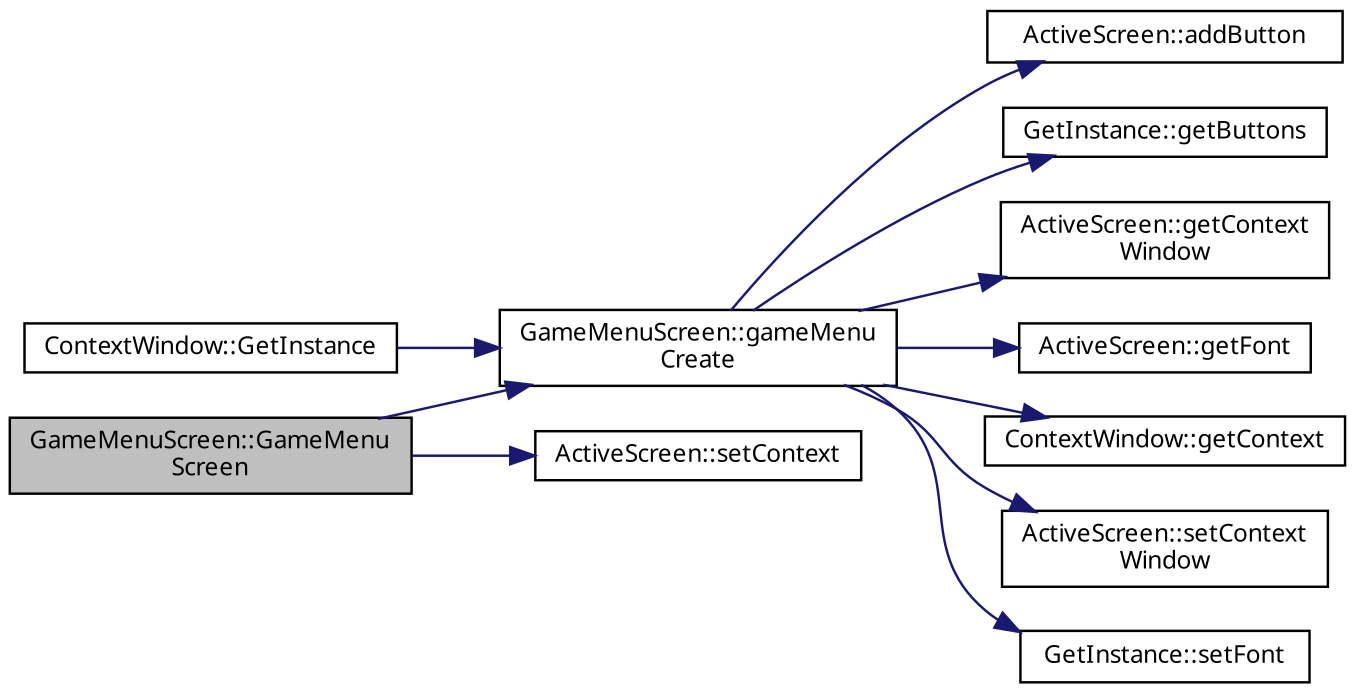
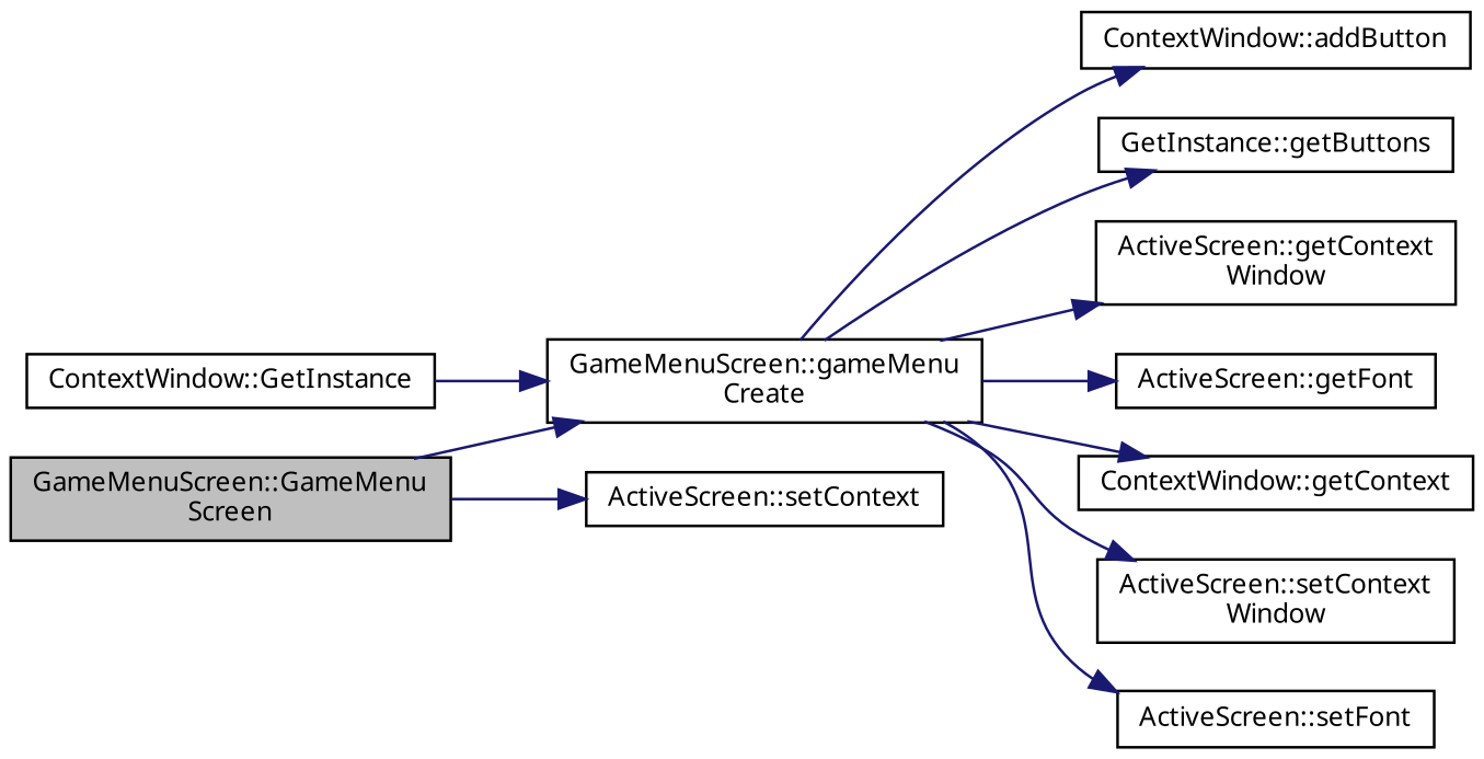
  digraph {
    fontname="Noto Sans"
    rankdir=LR
    node [color=black fillcolor=white fontname="Noto Sans" fontsize=10 shape=record style=filled]
    edge [color=midnightblue fontname="Noto Sans" fontsize=10 labelfontname=Helvetica labelfontsize=10 style=solid]
    n1 [fillcolor=grey75 fontcolor=black height=0.2 label="GameMenuScreen::GameMenu\lScreen" width=0.4]
    n2 [height=0.2 label="GameMenuScreen::gameMenu\lCreate" width=0.4]
    n3 [height=0.2 label="ActiveScreen::setContext" width=0.4]
-   n4 [height=0.2 label="ActiveScreen::addButton" width=0.4]
+   n4 [height=0.2 label="ContextWindow::addButton" width=0.4]
    n5 [height=0.2 label="GetInstance::getButtons" width=0.4]
    n6 [height=0.2 label="ActiveScreen::getContext\lWindow" width=0.4]
    n7 [height=0.2 label="ActiveScreen::getFont" width=0.4]
    n8 [height=0.2 label="ContextWindow::getContext" width=0.4]
    n9 [height=0.2 label="ActiveScreen::setContext\lWindow" width=0.4]
-   n10 [height=0.2 label="GetInstance::setFont" width=0.4]
+   n10 [height=0.2 label="ActiveScreen::setFont" width=0.4]
    n11 [height=0.2 label="ContextWindow::GetInstance" width=0.4]
    n1 -> n2
    n1 -> n3
    n2 -> n4
    n2 -> n5
    n2 -> n6
    n2 -> n7
    n2 -> n8
    n2 -> n9
    n2 -> n10
    n11 -> n2
  }
